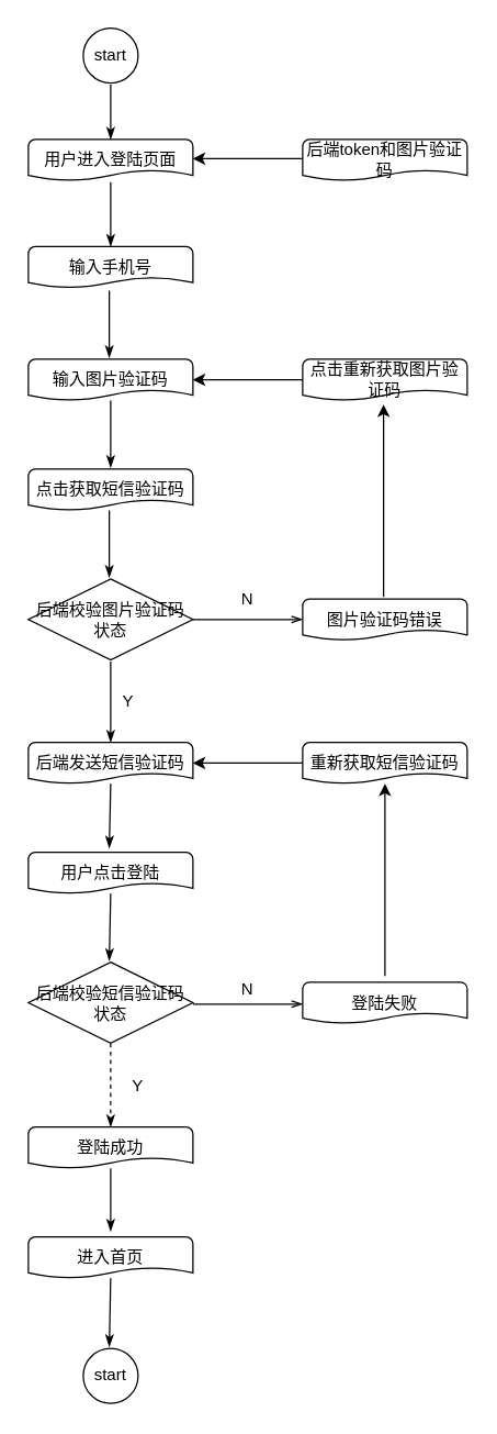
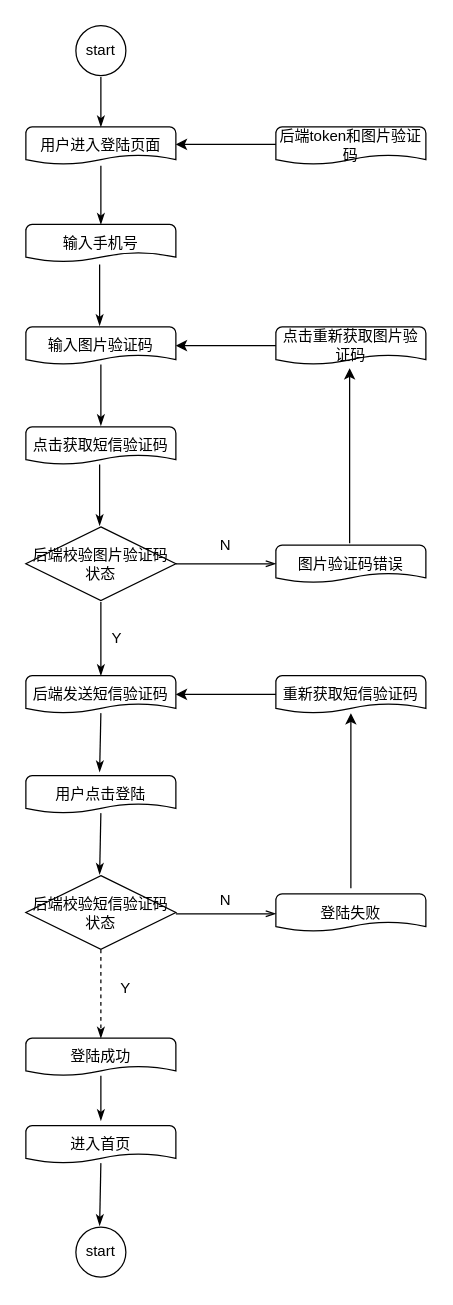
  <mxCell id="0" />
  <mxCell id="1" parent="0" />
  <mxCell id="2" value="start&lt;br&gt;" style="strokeWidth=1;html=1;shape=mxgraph.flowchart.start_2;whiteSpace=wrap;aspect=fixed;" parent="1" vertex="1"><mxGeometry x="60" y="20" width="40" height="40" as="geometry" /></mxCell>
  <mxCell id="3" value="用户进入登陆页面" style="strokeWidth=1;html=1;shape=mxgraph.flowchart.document2;whiteSpace=wrap;size=0.25;" parent="1" vertex="1"><mxGeometry x="20" y="101" width="120" height="30" as="geometry" /></mxCell>
  <mxCell id="4" value="输入手机号" style="strokeWidth=1;html=1;shape=mxgraph.flowchart.document2;whiteSpace=wrap;size=0.25;" parent="1" vertex="1"><mxGeometry x="20" y="179" width="120" height="30" as="geometry" /></mxCell>
  <mxCell id="5" value="&lt;span style=&quot;white-space: normal&quot;&gt;输入图片验证码&lt;/span&gt;" style="strokeWidth=1;html=1;shape=mxgraph.flowchart.document2;whiteSpace=wrap;size=0.25;" parent="1" vertex="1"><mxGeometry x="20" y="261" width="120" height="30" as="geometry" /></mxCell>
  <mxCell id="6" value="点击获取短信验证码" style="strokeWidth=1;html=1;shape=mxgraph.flowchart.document2;whiteSpace=wrap;size=0.25;" parent="1" vertex="1"><mxGeometry x="20" y="341" width="120" height="30" as="geometry" /></mxCell>
  <mxCell id="7" value="后端校验图片验证码状态" style="strokeWidth=1;html=1;shape=mxgraph.flowchart.decision;whiteSpace=wrap;" parent="1" vertex="1"><mxGeometry x="20" y="421" width="120" height="59" as="geometry" /></mxCell>
  <mxCell id="8" value="后端发送短信验证码" style="strokeWidth=1;html=1;shape=mxgraph.flowchart.document2;whiteSpace=wrap;size=0.25;" parent="1" vertex="1"><mxGeometry x="20" y="540" width="120" height="30" as="geometry" /></mxCell>
  <mxCell id="9" value="用户点击登陆" style="strokeWidth=1;html=1;shape=mxgraph.flowchart.document2;whiteSpace=wrap;size=0.25;" parent="1" vertex="1"><mxGeometry x="20" y="620" width="120" height="30" as="geometry" /></mxCell>
  <mxCell id="10" value="后端校验短信验证码状态" style="strokeWidth=1;html=1;shape=mxgraph.flowchart.decision;whiteSpace=wrap;" parent="1" vertex="1"><mxGeometry x="20" y="700" width="120" height="59" as="geometry" /></mxCell>
- <mxCell id="11" value="登陆成功" style="strokeWidth=1;html=1;shape=mxgraph.flowchart.document2;whiteSpace=wrap;size=0.25;" parent="1" vertex="1"><mxGeometry x="20" y="820" width="120" height="30" as="geometry" /></mxCell>
+ <mxCell id="11" value="登陆成功" style="strokeWidth=1;html=1;shape=mxgraph.flowchart.document2;whiteSpace=wrap;size=0.25;" parent="1" vertex="1"><mxGeometry x="20" y="830" width="120" height="30" as="geometry" /></mxCell>
  <mxCell id="12" value="进入首页" style="strokeWidth=1;html=1;shape=mxgraph.flowchart.document2;whiteSpace=wrap;size=0.25;" parent="1" vertex="1"><mxGeometry x="20" y="900" width="120" height="30" as="geometry" /></mxCell>
  <mxCell id="13" value="start&lt;br&gt;" style="strokeWidth=1;html=1;shape=mxgraph.flowchart.start_2;whiteSpace=wrap;aspect=fixed;" parent="1" vertex="1"><mxGeometry x="60" y="981.2" width="40" height="40" as="geometry" /></mxCell>
  <mxCell id="14" value="图片验证码错误" style="strokeWidth=1;html=1;shape=mxgraph.flowchart.document2;whiteSpace=wrap;size=0.25;" parent="1" vertex="1"><mxGeometry x="220" y="435.5" width="120" height="30" as="geometry" /></mxCell>
  <mxCell id="15" value="" style="endArrow=classicThin;html=1;endFill=1;entryX=0.5;entryY=0;entryDx=0;entryDy=0;" parent="1" target="4" edge="1"><mxGeometry width="50" height="50" relative="1" as="geometry"><mxPoint x="80" y="132" as="sourcePoint" /><mxPoint x="80" y="172" as="targetPoint" /></mxGeometry></mxCell>
  <mxCell id="16" value="" style="endArrow=classicThin;html=1;endFill=1;" parent="1" edge="1"><mxGeometry width="50" height="50" relative="1" as="geometry"><mxPoint x="80" y="61" as="sourcePoint" /><mxPoint x="80" y="101" as="targetPoint" /></mxGeometry></mxCell>
  <mxCell id="17" value="" style="endArrow=classicThin;html=1;endFill=1;exitX=0.5;exitY=1;exitDx=0;exitDy=0;exitPerimeter=0;entryX=0.5;entryY=0;entryDx=0;entryDy=0;dashed=1;" parent="1" source="10" target="11" edge="1"><mxGeometry width="50" height="50" relative="1" as="geometry"><mxPoint x="80" y="770" as="sourcePoint" /><mxPoint x="80" y="810" as="targetPoint" /></mxGeometry></mxCell>
  <mxCell id="18" value="" style="endArrow=classicThin;html=1;endFill=1;exitX=0.5;exitY=1;exitDx=0;exitDy=0;" parent="1" source="9" edge="1"><mxGeometry width="50" height="50" relative="1" as="geometry"><mxPoint x="79" y="659" as="sourcePoint" /><mxPoint x="79" y="699" as="targetPoint" /></mxGeometry></mxCell>
  <mxCell id="19" value="" style="endArrow=classicThin;html=1;endFill=1;exitX=0.5;exitY=1;exitDx=0;exitDy=0;" parent="1" source="8" edge="1"><mxGeometry width="50" height="50" relative="1" as="geometry"><mxPoint x="79" y="577" as="sourcePoint" /><mxPoint x="79" y="617" as="targetPoint" /></mxGeometry></mxCell>
  <mxCell id="20" value="" style="endArrow=classicThin;html=1;endFill=1;entryX=0.5;entryY=0;entryDx=0;entryDy=0;" parent="1" target="8" edge="1"><mxGeometry width="50" height="50" relative="1" as="geometry"><mxPoint x="80" y="481" as="sourcePoint" /><mxPoint x="80" y="521" as="targetPoint" /></mxGeometry></mxCell>
  <mxCell id="21" value="" style="endArrow=classicThin;html=1;endFill=1;" parent="1" edge="1"><mxGeometry width="50" height="50" relative="1" as="geometry"><mxPoint x="79" y="371" as="sourcePoint" /><mxPoint x="79" y="420" as="targetPoint" /></mxGeometry></mxCell>
  <mxCell id="22" value="" style="endArrow=classicThin;html=1;endFill=1;" parent="1" edge="1"><mxGeometry width="50" height="50" relative="1" as="geometry"><mxPoint x="80" y="291" as="sourcePoint" /><mxPoint x="80" y="340" as="targetPoint" /></mxGeometry></mxCell>
  <mxCell id="23" value="" style="endArrow=classicThin;html=1;endFill=1;" parent="1" edge="1"><mxGeometry width="50" height="50" relative="1" as="geometry"><mxPoint x="79" y="211" as="sourcePoint" /><mxPoint x="79" y="260" as="targetPoint" /><Array as="points"><mxPoint x="79" y="230" /></Array></mxGeometry></mxCell>
  <mxCell id="24" value="" style="endArrow=classicThin;html=1;endFill=1;exitX=0.5;exitY=1;exitDx=0;exitDy=0;" parent="1" source="12" edge="1"><mxGeometry width="50" height="50" relative="1" as="geometry"><mxPoint x="79" y="936" as="sourcePoint" /><mxPoint x="79" y="980" as="targetPoint" /></mxGeometry></mxCell>
  <mxCell id="25" value="" style="endArrow=classicThin;html=1;endFill=1;exitX=0.5;exitY=1;exitDx=0;exitDy=0;" parent="1" source="11" edge="1"><mxGeometry width="50" height="50" relative="1" as="geometry"><mxPoint x="80" y="856" as="sourcePoint" /><mxPoint x="80" y="896" as="targetPoint" /></mxGeometry></mxCell>
  <mxCell id="26" value="登陆失败" style="strokeWidth=1;html=1;shape=mxgraph.flowchart.document2;whiteSpace=wrap;size=0.25;" parent="1" vertex="1"><mxGeometry x="220" y="714.5" width="120" height="30" as="geometry" /></mxCell>
  <mxCell id="27" value="" style="endArrow=openThin;html=1;endFill=0;" parent="1" edge="1"><mxGeometry width="50" height="50" relative="1" as="geometry"><mxPoint x="140" y="450.5" as="sourcePoint" /><mxPoint x="220" y="450.5" as="targetPoint" /></mxGeometry></mxCell>
  <mxCell id="28" value="" style="endArrow=openThin;html=1;endFill=0;" parent="1" edge="1"><mxGeometry width="50" height="50" relative="1" as="geometry"><mxPoint x="140" y="730.5" as="sourcePoint" /><mxPoint x="220" y="730.5" as="targetPoint" /></mxGeometry></mxCell>
  <mxCell id="29" value="点击重新获取图片验证码" style="strokeWidth=1;html=1;shape=mxgraph.flowchart.document2;whiteSpace=wrap;size=0.25;" parent="1" vertex="1"><mxGeometry x="220" y="261" width="120" height="30" as="geometry" /></mxCell>
  <mxCell id="30" value="重新获取短信验证码" style="strokeWidth=1;html=1;shape=mxgraph.flowchart.document2;whiteSpace=wrap;size=0.25;" parent="1" vertex="1"><mxGeometry x="220" y="540" width="120" height="30" as="geometry" /></mxCell>
  <mxCell id="31" value="" style="endArrow=classic;html=1;entryX=0.5;entryY=1;entryDx=0;entryDy=0;" parent="1" target="30" edge="1"><mxGeometry width="50" height="50" relative="1" as="geometry"><mxPoint x="280" y="710" as="sourcePoint" /><mxPoint x="310" y="660" as="targetPoint" /></mxGeometry></mxCell>
  <mxCell id="32" value="" style="endArrow=classic;html=1;entryX=0.5;entryY=1;entryDx=0;entryDy=0;" parent="1" edge="1"><mxGeometry width="50" height="50" relative="1" as="geometry"><mxPoint x="279" y="434" as="sourcePoint" /><mxPoint x="279" y="294" as="targetPoint" /></mxGeometry></mxCell>
  <mxCell id="33" value="" style="endArrow=classic;html=1;exitX=0;exitY=0.5;exitDx=0;exitDy=0;" parent="1" source="29" edge="1"><mxGeometry width="50" height="50" relative="1" as="geometry"><mxPoint x="210" y="276" as="sourcePoint" /><mxPoint x="140" y="276" as="targetPoint" /></mxGeometry></mxCell>
  <mxCell id="34" value="" style="endArrow=classic;html=1;exitX=0;exitY=0.5;exitDx=0;exitDy=0;" parent="1" edge="1"><mxGeometry width="50" height="50" relative="1" as="geometry"><mxPoint x="220" y="555" as="sourcePoint" /><mxPoint x="140" y="555" as="targetPoint" /></mxGeometry></mxCell>
  <mxCell id="35" value="N" style="text;html=1;strokeColor=none;fillColor=none;align=center;verticalAlign=middle;whiteSpace=wrap;rounded=0;" parent="1" vertex="1"><mxGeometry x="160" y="709.5" width="40" height="20" as="geometry" /></mxCell>
  <mxCell id="36" value="Y" style="text;html=1;strokeColor=none;fillColor=none;align=center;verticalAlign=middle;whiteSpace=wrap;rounded=0;" parent="1" vertex="1"><mxGeometry x="80" y="779.5" width="40" height="20" as="geometry" /></mxCell>
  <mxCell id="37" value="N" style="text;html=1;strokeColor=none;fillColor=none;align=center;verticalAlign=middle;whiteSpace=wrap;rounded=0;" parent="1" vertex="1"><mxGeometry x="160" y="425.5" width="40" height="20" as="geometry" /></mxCell>
  <mxCell id="38" value="Y" style="text;html=1;strokeColor=none;fillColor=none;align=center;verticalAlign=middle;whiteSpace=wrap;rounded=0;" parent="1" vertex="1"><mxGeometry x="73" y="500" width="40" height="20" as="geometry" /></mxCell>
  <mxCell id="39" value="后端token和图片验证码" style="strokeWidth=1;html=1;shape=mxgraph.flowchart.document2;whiteSpace=wrap;size=0.25;" vertex="1" parent="1"><mxGeometry x="220" y="101" width="120" height="30" as="geometry" /></mxCell>
  <mxCell id="40" value="" style="endArrow=classic;html=1;exitX=0;exitY=0.5;exitDx=0;exitDy=0;" edge="1" parent="1"><mxGeometry width="50" height="50" relative="1" as="geometry"><mxPoint x="220" y="115" as="sourcePoint" /><mxPoint x="140" y="115" as="targetPoint" /></mxGeometry></mxCell>
